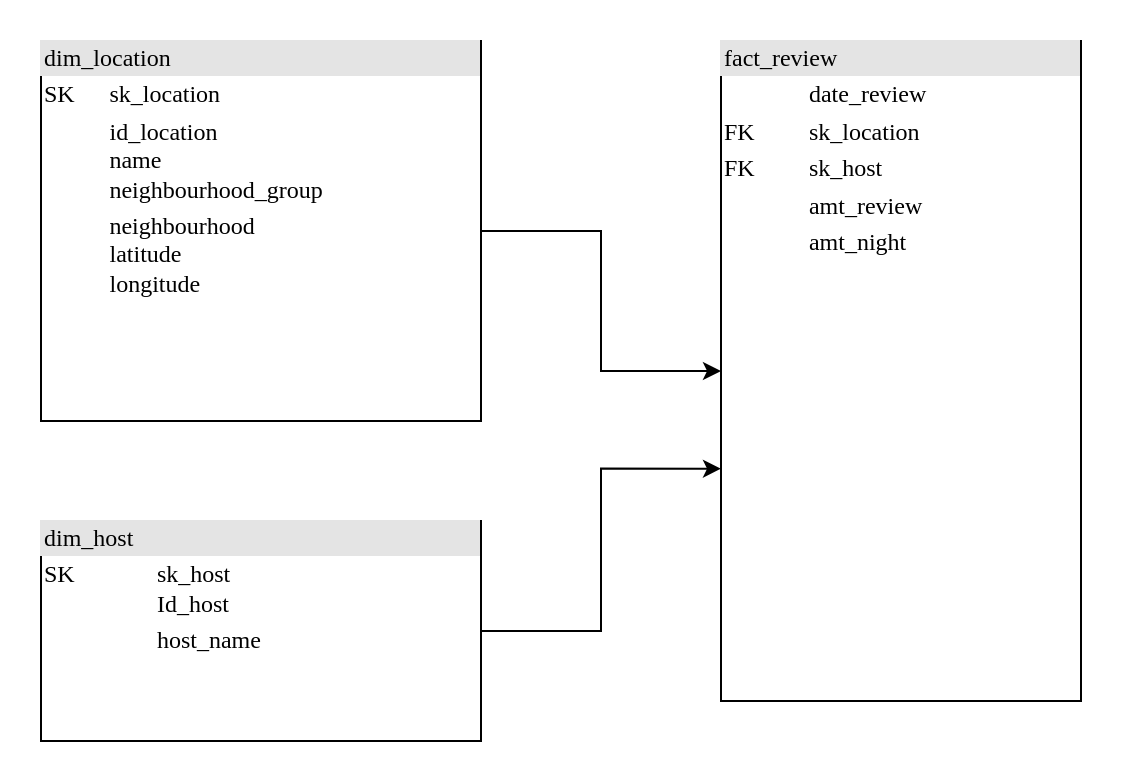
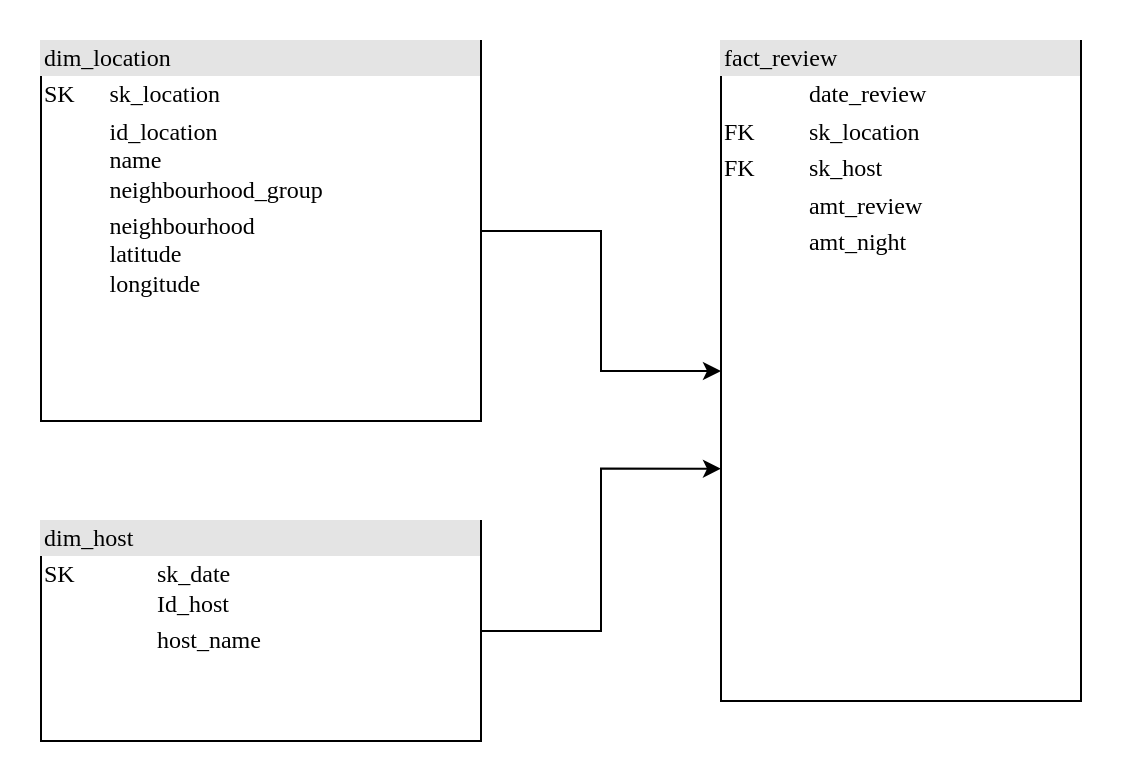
  <mxCell id="0" />
  <mxCell id="1" parent="0" />
  <mxCell id="2" style="edgeStyle=orthogonalEdgeStyle;rounded=0;orthogonalLoop=1;jettySize=auto;html=1;" edge="1" parent="1" source="3" target="6"><mxGeometry relative="1" as="geometry" /></mxCell>
  <mxCell id="3" value="&lt;div style=&quot;box-sizing: border-box ; width: 100% ; background: #e4e4e4 ; padding: 2px&quot;&gt;dim_location&lt;/div&gt;&lt;table style=&quot;width: 100% ; font-size: 1em&quot; cellpadding=&quot;2&quot; cellspacing=&quot;0&quot;&gt;&lt;tbody&gt;&lt;tr&gt;&lt;td&gt;SK&lt;/td&gt;&lt;td&gt;sk_location&lt;/td&gt;&lt;/tr&gt;&lt;tr&gt;&lt;td&gt;&lt;br&gt;&lt;br&gt;&lt;/td&gt;&lt;td&gt;id_location&lt;br&gt;name&lt;br&gt;neighbourhood_group&lt;br&gt;&lt;/td&gt;&lt;/tr&gt;&lt;tr&gt;&lt;td&gt;&lt;/td&gt;&lt;td&gt;neighbourhood&lt;br&gt;latitude&lt;br&gt;longitude&lt;br&gt;&lt;br&gt;&lt;/td&gt;&lt;/tr&gt;&lt;/tbody&gt;&lt;/table&gt;" style="verticalAlign=top;align=left;overflow=fill;html=1;rounded=0;shadow=0;comic=0;labelBackgroundColor=none;strokeWidth=1;fontFamily=Verdana;fontSize=12" parent="1" vertex="1"><mxGeometry x="20" y="20" width="220" height="190" as="geometry" /></mxCell>
  <mxCell id="4" style="edgeStyle=orthogonalEdgeStyle;rounded=0;orthogonalLoop=1;jettySize=auto;html=1;entryX=0;entryY=0.648;entryDx=0;entryDy=0;entryPerimeter=0;" edge="1" parent="1" source="5" target="6"><mxGeometry relative="1" as="geometry" /></mxCell>
- <mxCell id="5" value="&lt;div style=&quot;box-sizing: border-box ; width: 100% ; background: #e4e4e4 ; padding: 2px&quot;&gt;dim_host&lt;/div&gt;&lt;table style=&quot;width: 100% ; font-size: 1em&quot; cellpadding=&quot;2&quot; cellspacing=&quot;0&quot;&gt;&lt;tbody&gt;&lt;tr&gt;&lt;td&gt;SK&lt;br&gt;&lt;br&gt;&lt;/td&gt;&lt;td&gt;sk_host&lt;br&gt;Id_host&lt;/td&gt;&lt;/tr&gt;&lt;tr&gt;&lt;td&gt;&lt;br&gt;&lt;/td&gt;&lt;td&gt;host_name&lt;/td&gt;&lt;/tr&gt;&lt;tr&gt;&lt;td&gt;&lt;/td&gt;&lt;td&gt;&lt;br&gt;&lt;/td&gt;&lt;/tr&gt;&lt;/tbody&gt;&lt;/table&gt;" style="verticalAlign=top;align=left;overflow=fill;html=1;rounded=0;shadow=0;comic=0;labelBackgroundColor=none;strokeWidth=1;fontFamily=Verdana;fontSize=12" parent="1" vertex="1"><mxGeometry x="20" y="260" width="220" height="110" as="geometry" /></mxCell>
+ <mxCell id="5" value="&lt;div style=&quot;box-sizing: border-box ; width: 100% ; background: #e4e4e4 ; padding: 2px&quot;&gt;dim_host&lt;/div&gt;&lt;table style=&quot;width: 100% ; font-size: 1em&quot; cellpadding=&quot;2&quot; cellspacing=&quot;0&quot;&gt;&lt;tbody&gt;&lt;tr&gt;&lt;td&gt;SK&lt;br&gt;&lt;br&gt;&lt;/td&gt;&lt;td&gt;sk_date&lt;br&gt;Id_host&lt;/td&gt;&lt;/tr&gt;&lt;tr&gt;&lt;td&gt;&lt;br&gt;&lt;/td&gt;&lt;td&gt;host_name&lt;/td&gt;&lt;/tr&gt;&lt;tr&gt;&lt;td&gt;&lt;/td&gt;&lt;td&gt;&lt;br&gt;&lt;/td&gt;&lt;/tr&gt;&lt;/tbody&gt;&lt;/table&gt;" style="verticalAlign=top;align=left;overflow=fill;html=1;rounded=0;shadow=0;comic=0;labelBackgroundColor=none;strokeWidth=1;fontFamily=Verdana;fontSize=12" parent="1" vertex="1"><mxGeometry x="20" y="260" width="220" height="110" as="geometry" /></mxCell>
  <mxCell id="6" value="&lt;div style=&quot;box-sizing: border-box ; width: 100% ; background: #e4e4e4 ; padding: 2px&quot;&gt;fact_review&lt;/div&gt;&lt;table style=&quot;width: 100% ; font-size: 1em&quot; cellpadding=&quot;2&quot; cellspacing=&quot;0&quot;&gt;&lt;tbody&gt;&lt;tr&gt;&lt;td&gt;&lt;br&gt;&lt;/td&gt;&lt;td&gt;date_review&lt;/td&gt;&lt;/tr&gt;&lt;tr&gt;&lt;td&gt;FK&lt;/td&gt;&lt;td&gt;sk_location&lt;/td&gt;&lt;/tr&gt;&lt;tr&gt;&lt;td&gt;FK&lt;/td&gt;&lt;td&gt;sk_host&lt;/td&gt;&lt;/tr&gt;&lt;tr&gt;&lt;td&gt;&lt;br&gt;&lt;/td&gt;&lt;td&gt;amt_review&lt;/td&gt;&lt;/tr&gt;&lt;tr&gt;&lt;td&gt;&lt;br&gt;&lt;/td&gt;&lt;td&gt;amt_night&lt;br&gt;&lt;/td&gt;&lt;/tr&gt;&lt;tr&gt;&lt;td&gt;&lt;br&gt;&lt;/td&gt;&lt;td&gt;&lt;/td&gt;&lt;/tr&gt;&lt;/tbody&gt;&lt;/table&gt;" style="verticalAlign=top;align=left;overflow=fill;html=1;rounded=0;shadow=0;comic=0;labelBackgroundColor=none;strokeWidth=1;fontFamily=Verdana;fontSize=12" parent="1" vertex="1"><mxGeometry x="360" y="20" width="180" height="330" as="geometry" /></mxCell>
